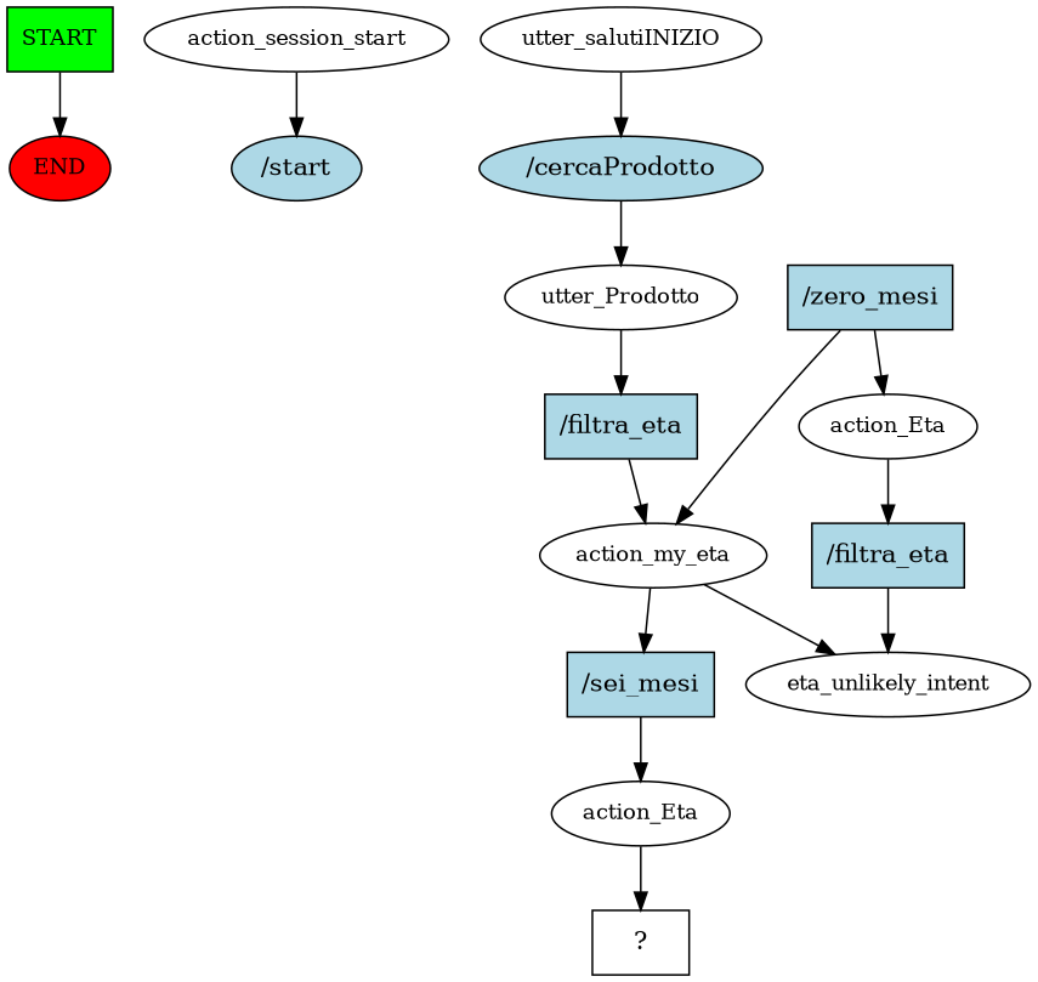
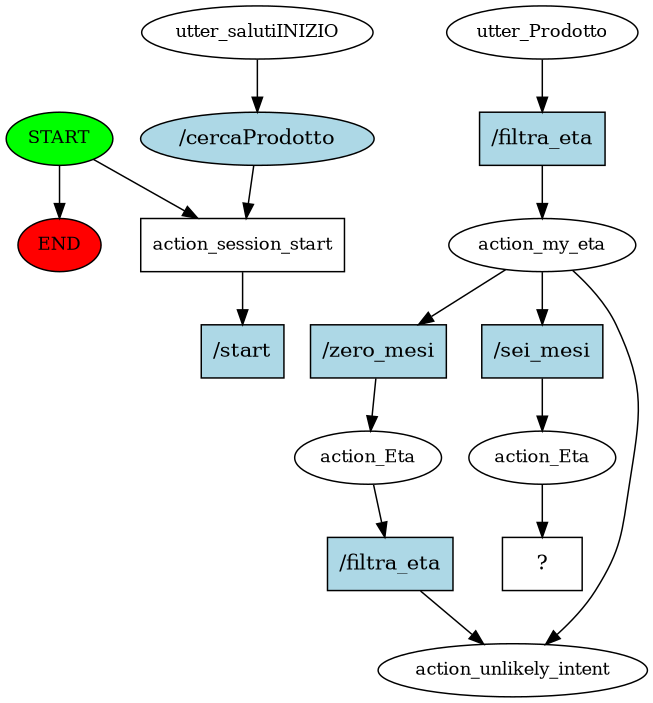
  digraph {
    node [fontsize=12]
-   n1 [fillcolor=green label=START style=filled shape=box]
+   n1 [fillcolor=green label=START style=filled]
    n2 [fillcolor=red label=END style=filled]
-   n3 [label=action_session_start]
-   n4 [fillcolor=lightblue label="/start" shape=ellipse style=filled fontsize=""]
+   n3 [label=action_session_start shape=box]
+   n4 [fillcolor=lightblue label="/start" shape=rect style=filled fontsize=""]
    n5 [label=utter_salutiINIZIO]
    n6 [fillcolor=lightblue label="/cercaProdotto" shape=ellipse style=filled fontsize=""]
    n7 [label=utter_Prodotto]
    n8 [fillcolor=lightblue label="/filtra_eta" shape=rect style=filled fontsize=""]
    n9 [label=action_my_eta]
    n10 [fillcolor=lightblue label="/zero_mesi" shape=rect style=filled fontsize=""]
    n11 [fillcolor=lightblue label="/sei_mesi" shape=rect style=filled fontsize=""]
-   n12 [label=eta_unlikely_intent]
+   n12 [label=action_unlikely_intent]
    n13 [label=action_Eta]
    n14 [label=action_Eta]
    n15 [fillcolor=lightblue label="/filtra_eta" shape=rect style=filled fontsize=""]
    n16 [label="  ?  " shape=rect fontsize=""]
    n1 -> n2
+   n1 -> n3
    n3 -> n4
    n5 -> n6
-   n6 -> n7
+   n6 -> n3
    n7 -> n8
    n8 -> n9
-   n10 -> n9
+   n9 -> n10
    n9 -> n11
    n9 -> n12
    n10 -> n13
    n11 -> n14
    n13 -> n15
    n14 -> n16
    n15 -> n12
  }
